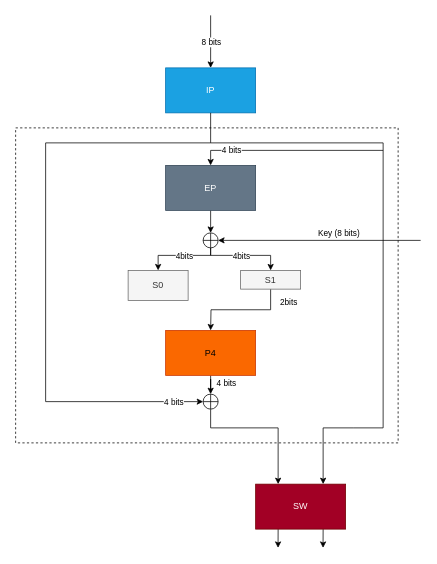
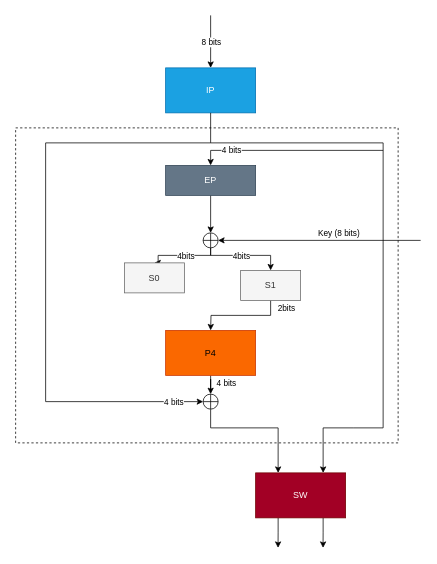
  <mxCell id="0" />
  <mxCell id="1" parent="0" />
  <mxCell id="2" value="" style="rounded=0;whiteSpace=wrap;html=1;dashed=1;fillColor=none;movable=0;resizable=0;rotatable=0;deletable=0;editable=0;locked=1;connectable=0;" parent="1" vertex="1"><mxGeometry x="20" y="170" width="510" height="420" as="geometry" /></mxCell>
  <mxCell id="3" value="8 bits" style="edgeStyle=orthogonalEdgeStyle;rounded=0;orthogonalLoop=1;jettySize=auto;html=1;exitX=0.5;exitY=0;exitDx=0;exitDy=0;startArrow=classic;startFill=1;endArrow=none;endFill=0;" parent="1" source="4" edge="1"><mxGeometry relative="1" as="geometry"><mxPoint x="280" y="20" as="targetPoint" /></mxGeometry></mxCell>
  <mxCell id="4" value="IP" style="rounded=0;whiteSpace=wrap;html=1;fillColor=#1ba1e2;fontColor=#ffffff;strokeColor=#006EAF;" parent="1" vertex="1"><mxGeometry x="220" y="90" width="120" height="60" as="geometry" /></mxCell>
  <mxCell id="5" value="" style="endArrow=none;html=1;rounded=0;exitX=0.5;exitY=1;exitDx=0;exitDy=0;" parent="1" source="4" edge="1"><mxGeometry width="50" height="50" relative="1" as="geometry"><mxPoint x="290" y="330" as="sourcePoint" /><mxPoint x="280" y="190" as="targetPoint" /></mxGeometry></mxCell>
  <mxCell id="6" style="edgeStyle=orthogonalEdgeStyle;rounded=0;orthogonalLoop=1;jettySize=auto;html=1;exitX=0.5;exitY=1;exitDx=0;exitDy=0;entryX=0.5;entryY=0;entryDx=0;entryDy=0;" parent="1" source="7" target="12" edge="1"><mxGeometry relative="1" as="geometry" /></mxCell>
- <mxCell id="7" value="EP" style="rounded=0;whiteSpace=wrap;html=1;fillColor=#647687;fontColor=#ffffff;strokeColor=#314354;" parent="1" vertex="1"><mxGeometry x="220" y="220" width="120" height="60" as="geometry" /></mxCell>
+ <mxCell id="7" value="EP" style="rounded=0;whiteSpace=wrap;html=1;fillColor=#647687;fontColor=#ffffff;strokeColor=#314354;" parent="1" vertex="1"><mxGeometry x="220" y="220" width="120" height="40" as="geometry" /></mxCell>
  <mxCell id="8" style="edgeStyle=orthogonalEdgeStyle;rounded=0;orthogonalLoop=1;jettySize=auto;html=1;exitX=0.5;exitY=1;exitDx=0;exitDy=0;entryX=0.5;entryY=0;entryDx=0;entryDy=0;" parent="1" source="12" target="13" edge="1"><mxGeometry relative="1" as="geometry"><Array as="points"><mxPoint x="280" y="340" /><mxPoint x="210" y="340" /></Array></mxGeometry></mxCell>
  <mxCell id="9" value="4bits" style="edgeLabel;html=1;align=center;verticalAlign=middle;resizable=0;points=[];" parent="8" vertex="1" connectable="0"><mxGeometry x="-0.08" relative="1" as="geometry"><mxPoint as="offset" /></mxGeometry></mxCell>
  <mxCell id="10" style="edgeStyle=orthogonalEdgeStyle;rounded=0;orthogonalLoop=1;jettySize=auto;html=1;exitX=0.5;exitY=1;exitDx=0;exitDy=0;" parent="1" source="12" target="16" edge="1"><mxGeometry relative="1" as="geometry"><Array as="points"><mxPoint x="280" y="340" /><mxPoint x="360" y="340" /></Array></mxGeometry></mxCell>
  <mxCell id="11" value="4bits" style="edgeLabel;html=1;align=center;verticalAlign=middle;resizable=0;points=[];" parent="10" vertex="1" connectable="0"><mxGeometry y="-2" relative="1" as="geometry"><mxPoint x="-5" y="-2" as="offset" /></mxGeometry></mxCell>
  <mxCell id="12" value="" style="shape=orEllipse;perimeter=ellipsePerimeter;whiteSpace=wrap;html=1;backgroundOutline=1;" parent="1" vertex="1"><mxGeometry x="270" y="310" width="20" height="20" as="geometry" /></mxCell>
- <mxCell id="13" value="S0" style="rounded=0;whiteSpace=wrap;html=1;fillColor=#f5f5f5;strokeColor=#666666;fontColor=#333333;" parent="1" vertex="1"><mxGeometry x="170" y="360" width="80" height="40" as="geometry" /></mxCell>
+ <mxCell id="13" value="S0" style="rounded=0;whiteSpace=wrap;html=1;fillColor=#f5f5f5;strokeColor=#666666;fontColor=#333333;" parent="1" vertex="1"><mxGeometry x="165" y="350" width="80" height="40" as="geometry" /></mxCell>
  <mxCell id="14" style="edgeStyle=orthogonalEdgeStyle;rounded=0;orthogonalLoop=1;jettySize=auto;html=1;exitX=0.5;exitY=1;exitDx=0;exitDy=0;" parent="1" source="16" edge="1"><mxGeometry relative="1" as="geometry"><mxPoint x="280" y="440" as="targetPoint" /></mxGeometry></mxCell>
  <mxCell id="15" value="2bits" style="edgeLabel;html=1;align=center;verticalAlign=middle;resizable=0;points=[];" parent="14" vertex="1" connectable="0"><mxGeometry x="-0.431" y="1" relative="1" as="geometry"><mxPoint x="34" y="-11" as="offset" /></mxGeometry></mxCell>
- <mxCell id="16" value="S1" style="rounded=0;whiteSpace=wrap;html=1;fillColor=#f5f5f5;strokeColor=#666666;fontColor=#333333;" parent="1" vertex="1"><mxGeometry x="320" y="360" width="80" height="25" as="geometry" /></mxCell>
+ <mxCell id="16" value="S1" style="rounded=0;whiteSpace=wrap;html=1;fillColor=#f5f5f5;strokeColor=#666666;fontColor=#333333;" parent="1" vertex="1"><mxGeometry x="320" y="360" width="80" height="40" as="geometry" /></mxCell>
  <mxCell id="17" value="" style="edgeStyle=orthogonalEdgeStyle;rounded=0;orthogonalLoop=1;jettySize=auto;html=1;" parent="1" source="19" target="21" edge="1"><mxGeometry relative="1" as="geometry" /></mxCell>
  <mxCell id="18" value="4 bits" style="edgeLabel;html=1;align=center;verticalAlign=middle;resizable=0;points=[];" parent="17" vertex="1" connectable="0"><mxGeometry x="0.549" relative="1" as="geometry"><mxPoint x="20" y="-3" as="offset" /></mxGeometry></mxCell>
  <mxCell id="19" value="P4" style="rounded=0;whiteSpace=wrap;html=1;fillColor=#fa6800;fontColor=#000000;strokeColor=#C73500;" parent="1" vertex="1"><mxGeometry x="220" y="440" width="120" height="60" as="geometry" /></mxCell>
  <mxCell id="20" style="edgeStyle=orthogonalEdgeStyle;rounded=0;orthogonalLoop=1;jettySize=auto;html=1;exitX=0.5;exitY=1;exitDx=0;exitDy=0;entryX=0.25;entryY=0;entryDx=0;entryDy=0;" parent="1" source="21" target="24" edge="1"><mxGeometry relative="1" as="geometry"><Array as="points"><mxPoint x="280" y="570" /><mxPoint x="370" y="570" /></Array></mxGeometry></mxCell>
  <mxCell id="21" value="" style="shape=orEllipse;perimeter=ellipsePerimeter;whiteSpace=wrap;html=1;backgroundOutline=1;" parent="1" vertex="1"><mxGeometry x="270" y="525" width="20" height="20" as="geometry" /></mxCell>
  <mxCell id="22" style="edgeStyle=orthogonalEdgeStyle;rounded=0;orthogonalLoop=1;jettySize=auto;html=1;exitX=0.25;exitY=1;exitDx=0;exitDy=0;" parent="1" source="24" edge="1"><mxGeometry relative="1" as="geometry"><mxPoint x="369.897" y="730" as="targetPoint" /></mxGeometry></mxCell>
  <mxCell id="23" style="edgeStyle=orthogonalEdgeStyle;rounded=0;orthogonalLoop=1;jettySize=auto;html=1;exitX=0.75;exitY=1;exitDx=0;exitDy=0;" parent="1" source="24" edge="1"><mxGeometry relative="1" as="geometry"><mxPoint x="429.897" y="730" as="targetPoint" /></mxGeometry></mxCell>
- <mxCell id="24" value="SW" style="rounded=0;whiteSpace=wrap;html=1;fillColor=#a20025;fontColor=#ffffff;strokeColor=#6F0000;" parent="1" vertex="1"><mxGeometry x="340" y="645" width="120" height="60" as="geometry" /></mxCell>
+ <mxCell id="24" value="SW" style="rounded=0;whiteSpace=wrap;html=1;fillColor=#a20025;fontColor=#ffffff;strokeColor=#6F0000;" parent="1" vertex="1"><mxGeometry x="340" y="630" width="120" height="60" as="geometry" /></mxCell>
  <mxCell id="25" value="" style="endArrow=classic;html=1;rounded=0;entryX=0.75;entryY=0;entryDx=0;entryDy=0;" parent="1" target="24" edge="1"><mxGeometry width="50" height="50" relative="1" as="geometry"><mxPoint x="280" y="190" as="sourcePoint" /><mxPoint x="340" y="280" as="targetPoint" /><Array as="points"><mxPoint x="510" y="190" /><mxPoint x="510" y="570" /><mxPoint x="470" y="570" /><mxPoint x="430" y="570" /></Array></mxGeometry></mxCell>
  <mxCell id="26" value="" style="endArrow=classic;html=1;rounded=0;entryX=0;entryY=0.5;entryDx=0;entryDy=0;" parent="1" target="21" edge="1"><mxGeometry width="50" height="50" relative="1" as="geometry"><mxPoint x="280" y="190" as="sourcePoint" /><mxPoint x="340" y="280" as="targetPoint" /><Array as="points"><mxPoint x="60" y="190" /><mxPoint x="60" y="535" /></Array></mxGeometry></mxCell>
  <mxCell id="27" value="4 bits" style="edgeLabel;html=1;align=center;verticalAlign=middle;resizable=0;points=[];" parent="26" vertex="1" connectable="0"><mxGeometry x="0.938" y="-1" relative="1" as="geometry"><mxPoint x="-16" y="-1" as="offset" /></mxGeometry></mxCell>
  <mxCell id="28" value="" style="endArrow=classic;html=1;rounded=0;entryX=1;entryY=0.5;entryDx=0;entryDy=0;" parent="1" target="12" edge="1"><mxGeometry width="50" height="50" relative="1" as="geometry"><mxPoint x="560" y="320" as="sourcePoint" /><mxPoint x="340" y="280" as="targetPoint" /></mxGeometry></mxCell>
  <mxCell id="29" value="Key (8 bits)" style="edgeLabel;html=1;align=center;verticalAlign=middle;resizable=0;points=[];" parent="28" vertex="1" connectable="0"><mxGeometry x="-0.859" y="-1" relative="1" as="geometry"><mxPoint x="-91" y="-9" as="offset" /></mxGeometry></mxCell>
  <mxCell id="30" value="" style="endArrow=classic;html=1;rounded=0;entryX=0.5;entryY=0;entryDx=0;entryDy=0;" parent="1" target="7" edge="1"><mxGeometry width="50" height="50" relative="1" as="geometry"><mxPoint x="510" y="200" as="sourcePoint" /><mxPoint x="340" y="280" as="targetPoint" /><Array as="points"><mxPoint x="280" y="200" /></Array></mxGeometry></mxCell>
  <mxCell id="31" value="4 bits" style="edgeLabel;html=1;align=center;verticalAlign=middle;resizable=0;points=[];" parent="30" vertex="1" connectable="0"><mxGeometry x="0.624" y="-1" relative="1" as="geometry"><mxPoint as="offset" /></mxGeometry></mxCell>
